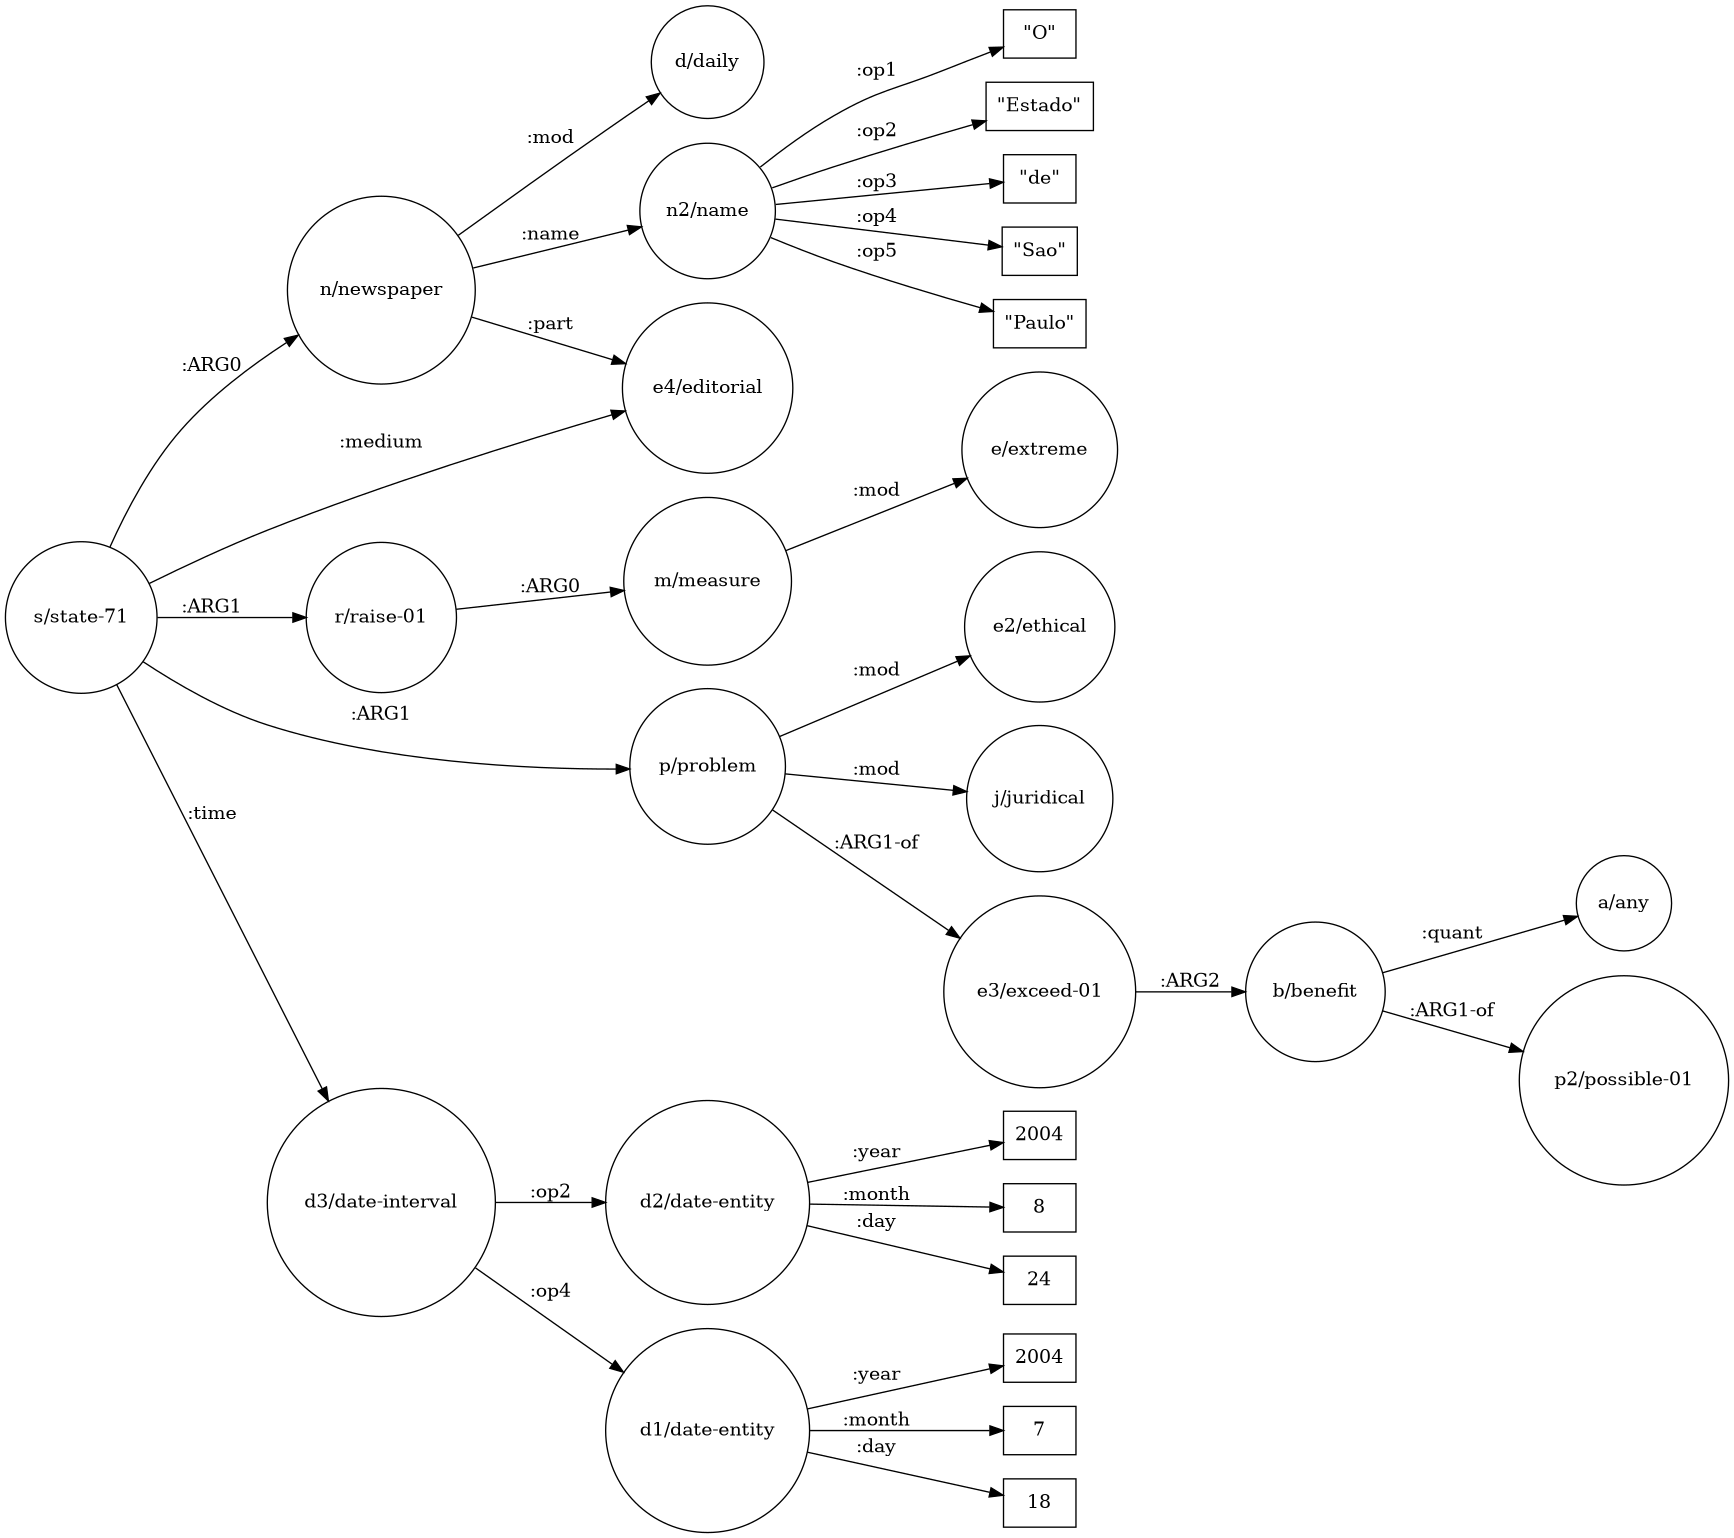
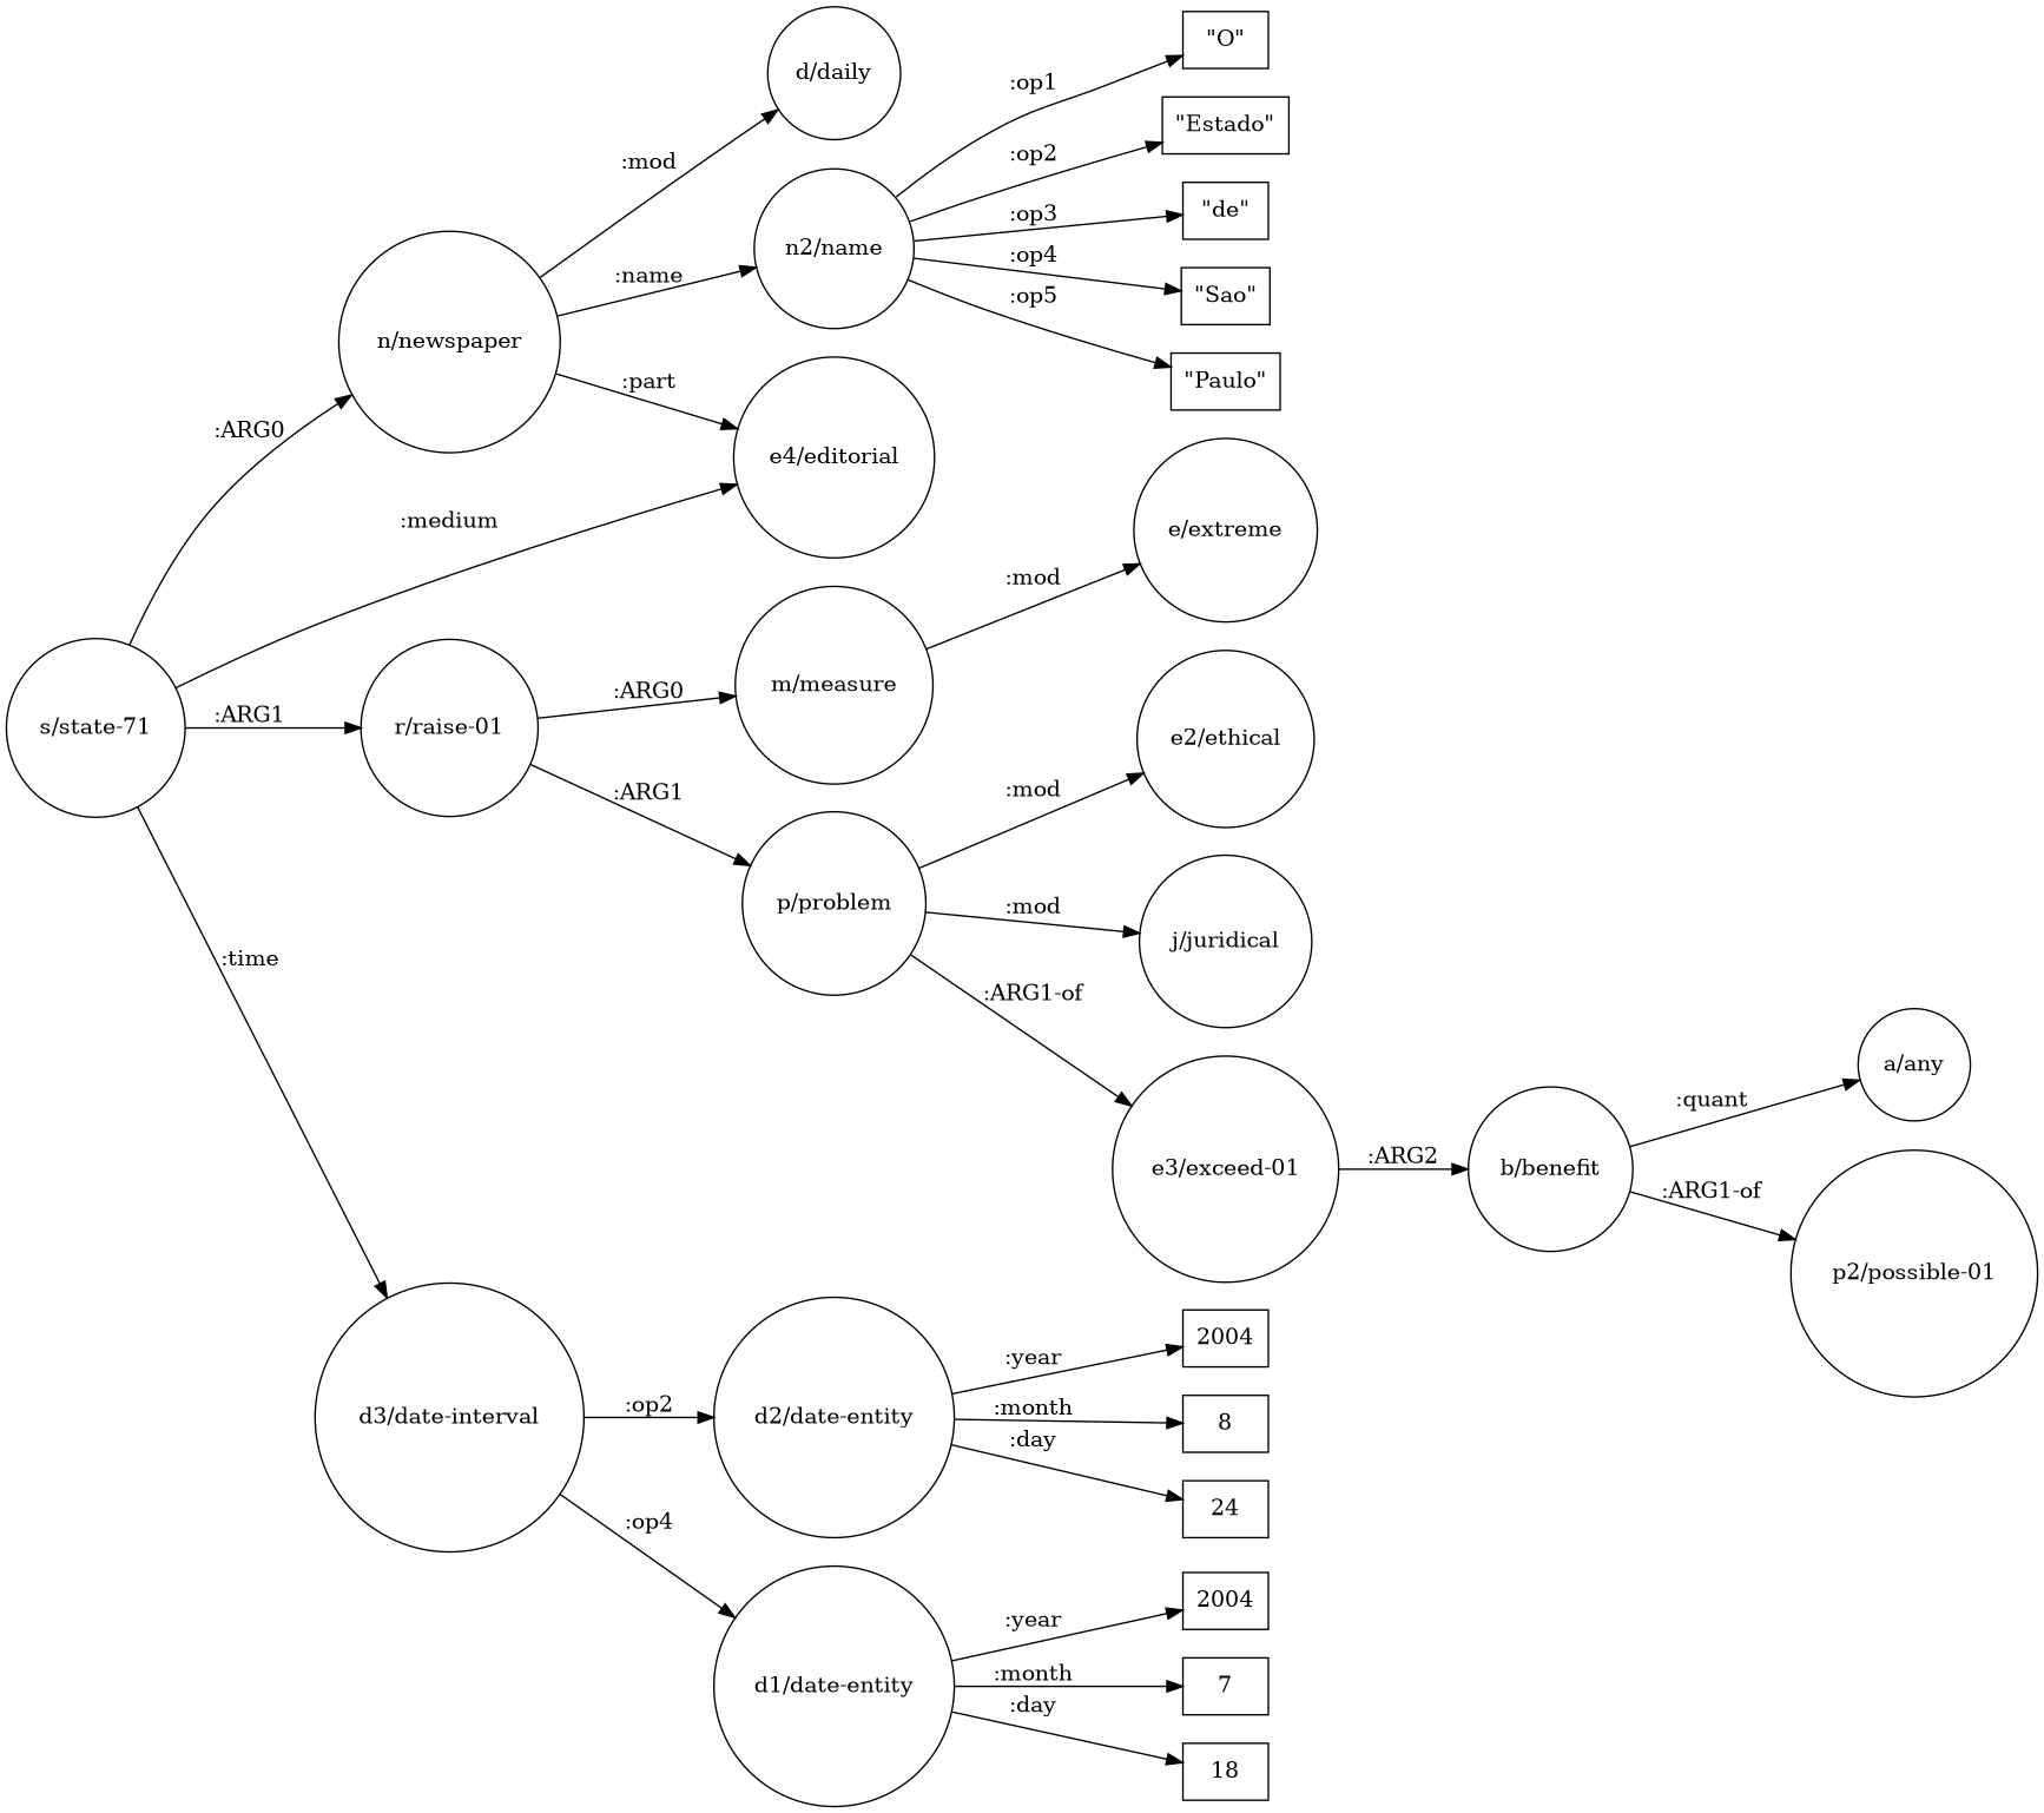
  digraph {
    rankdir=LR
    node [shape=circle]
    n1 [label="s/state-71"]
    n2 [label="n/newspaper"]
    n3 [label="r/raise-01"]
    n4 [label="e4/editorial"]
    n5 [label="d3/date-interval"]
    n6 [label="d/daily"]
    n7 [label="n2/name"]
    n8 [label="m/measure"]
    n9 [label="p/problem"]
    n10 [label="d1/date-entity"]
    n11 [label="d2/date-entity"]
    n12 [label="\"O\"" shape=rectangle]
    n13 [label="\"Estado\"" shape=rectangle]
    n14 [label="\"de\"" shape=rectangle]
    n15 [label="\"Sao\"" shape=rectangle]
    n16 [label="\"Paulo\"" shape=rectangle]
    n17 [label="e/extreme"]
    n18 [label="e2/ethical"]
    n19 [label="j/juridical"]
    n20 [label="e3/exceed-01"]
    n21 [label="b/benefit"]
    n22 [label="a/any"]
    n23 [label="p2/possible-01"]
    n24 [label=2004 shape=rectangle]
    n25 [label=7 shape=rectangle]
    n26 [label=18 shape=rectangle]
    n27 [label=2004 shape=rectangle]
    n28 [label=8 shape=rectangle]
    n29 [label=24 shape=rectangle]
    n1 -> n2 [label=":ARG0"]
    n1 -> n3 [label=":ARG1"]
    n1 -> n4 [label=":medium"]
    n1 -> n5 [label=":time"]
    n2 -> n4 [label=":part"]
    n2 -> n6 [label=":mod"]
    n2 -> n7 [label=":name"]
    n3 -> n8 [label=":ARG0"]
-   n1 -> n9 [label=":ARG1"]
+   n3 -> n9 [label=":ARG1"]
    n5 -> n10 [label=":op4"]
    n5 -> n11 [label=":op2"]
    n7 -> n12 [label=":op1"]
    n7 -> n13 [label=":op2"]
    n7 -> n14 [label=":op3"]
    n7 -> n15 [label=":op4"]
    n7 -> n16 [label=":op5"]
    n8 -> n17 [label=":mod"]
    n9 -> n18 [label=":mod"]
    n9 -> n19 [label=":mod"]
    n9 -> n20 [label=":ARG1-of"]
    n10 -> n24 [label=":year"]
    n10 -> n25 [label=":month"]
    n10 -> n26 [label=":day"]
    n11 -> n27 [label=":year"]
    n11 -> n28 [label=":month"]
    n11 -> n29 [label=":day"]
    n20 -> n21 [label=":ARG2"]
    n21 -> n22 [label=":quant"]
    n21 -> n23 [label=":ARG1-of"]
  }
